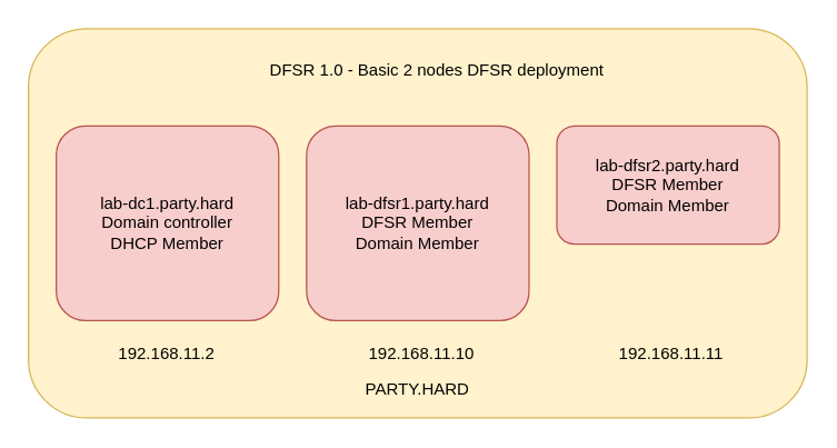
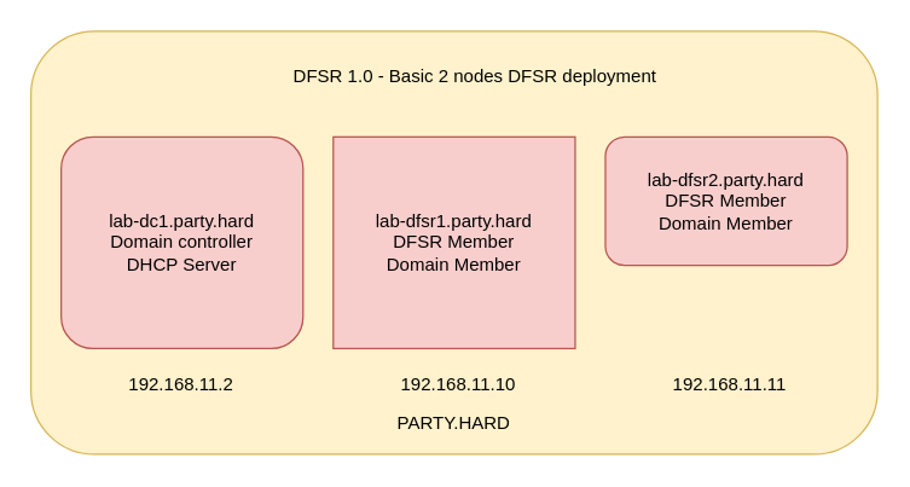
  <mxCell id="0" />
  <mxCell id="1" parent="0" />
  <mxCell id="2" value="" style="rounded=1;whiteSpace=wrap;html=1;align=center;fillColor=#fff2cc;strokeColor=#d6b656;" parent="1" vertex="1"><mxGeometry x="20" y="20" width="560" height="280" as="geometry" /></mxCell>
  <mxCell id="3" value="PARTY.HARD" style="text;html=1;strokeColor=none;fillColor=none;align=center;verticalAlign=middle;whiteSpace=wrap;rounded=0;" parent="1" vertex="1"><mxGeometry x="280" y="270" width="40" height="20" as="geometry" /></mxCell>
- <mxCell id="4" value="lab-dc1.party.hard&lt;br&gt;Domain controller&lt;br&gt;DHCP Member" style="rounded=1;whiteSpace=wrap;html=1;fillColor=#f8cecc;strokeColor=#b85450;" parent="1" vertex="1"><mxGeometry x="40" y="90" width="160" height="140" as="geometry" /></mxCell>
+ <mxCell id="4" value="lab-dc1.party.hard&lt;br&gt;Domain controller&lt;br&gt;DHCP Server" style="rounded=1;whiteSpace=wrap;html=1;fillColor=#f8cecc;strokeColor=#b85450;" parent="1" vertex="1"><mxGeometry x="40" y="90" width="160" height="140" as="geometry" /></mxCell>
  <mxCell id="5" value="192.168.11.2" style="text;html=1;" parent="1" vertex="1"><mxGeometry x="82.5" y="240" width="75" height="30" as="geometry" /></mxCell>
  <mxCell id="6" value="DFSR 1.0 - Basic 2 nodes DFSR deployment" style="text;html=1;strokeColor=none;fillColor=none;align=center;verticalAlign=middle;whiteSpace=wrap;rounded=0;" vertex="1" parent="1"><mxGeometry x="119" y="40" width="390" height="20" as="geometry" /></mxCell>
- <mxCell id="7" value="lab-dfsr1.party.hard&lt;br&gt;DFSR Member&lt;br&gt;Domain Member" style="rounded=1;whiteSpace=wrap;html=1;fillColor=#f8cecc;strokeColor=#b85450;" vertex="1" parent="1"><mxGeometry x="220" y="90" width="160" height="140" as="geometry" /></mxCell>
+ <mxCell id="7" value="lab-dfsr1.party.hard&lt;br&gt;DFSR Member&lt;br&gt;Domain Member" style="whiteSpace=wrap;html=1;fillColor=#f8cecc;strokeColor=#b85450;rounded=0;" vertex="1" parent="1"><mxGeometry x="220" y="90" width="160" height="140" as="geometry" /></mxCell>
  <mxCell id="8" value="192.168.11.10" style="text;html=1;" vertex="1" parent="1"><mxGeometry x="262.5" y="240" width="75" height="30" as="geometry" /></mxCell>
  <mxCell id="9" value="lab-dfsr2.party.hard&lt;br&gt;DFSR Member&lt;br&gt;Domain Member" style="rounded=1;whiteSpace=wrap;html=1;fillColor=#f8cecc;strokeColor=#b85450;" vertex="1" parent="1"><mxGeometry x="400" y="90" width="160" height="85" as="geometry" /></mxCell>
  <mxCell id="10" value="192.168.11.11" style="text;html=1;" vertex="1" parent="1"><mxGeometry x="442.5" y="240" width="75" height="30" as="geometry" /></mxCell>
